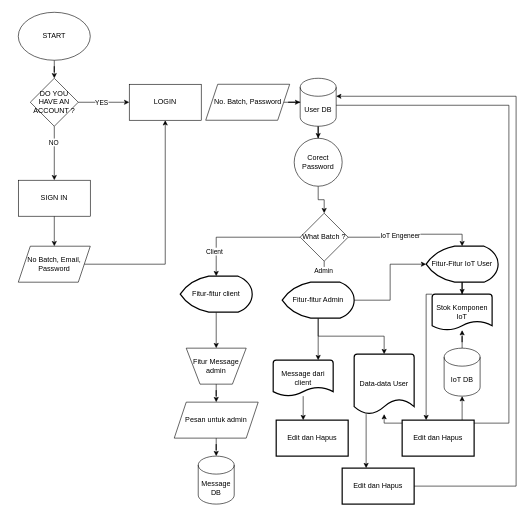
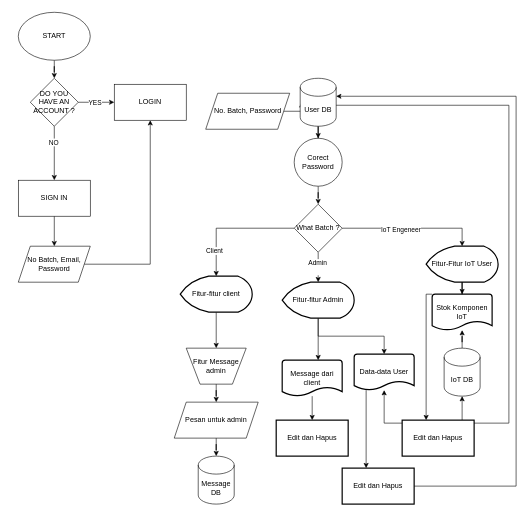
  <mxCell id="0" />
  <mxCell id="1" parent="0" />
  <mxCell id="2" value="" style="group" parent="1" vertex="1" connectable="0"><mxGeometry y="70" width="785" height="675" as="geometry" x="20" /></mxCell>
  <mxCell id="3" value="" style="edgeStyle=orthogonalEdgeStyle;rounded=0;orthogonalLoop=1;jettySize=auto;html=1;" parent="2" source="4" target="5" edge="1"><mxGeometry relative="1" as="geometry" /></mxCell>
  <mxCell id="4" value="START" style="ellipse;whiteSpace=wrap;html=1;" parent="2" vertex="1"><mxGeometry x="10" y="-50" width="120" height="80" as="geometry" /></mxCell>
  <mxCell id="5" value="DO YOU HAVE AN ACCOUNT ?" style="rhombus;whiteSpace=wrap;html=1;" parent="2" vertex="1"><mxGeometry x="30" y="60" width="80" height="80" as="geometry" /></mxCell>
  <mxCell id="6" value="" style="edgeStyle=orthogonalEdgeStyle;rounded=0;orthogonalLoop=1;jettySize=auto;html=1;" parent="2" source="7" target="20" edge="1"><mxGeometry relative="1" as="geometry" /></mxCell>
- <mxCell id="7" value="No. Batch, Password" style="shape=parallelogram;perimeter=parallelogramPerimeter;whiteSpace=wrap;html=1;fixedSize=1;" parent="2" vertex="1"><mxGeometry x="322.5" y="70" width="140" height="60" as="geometry" /></mxCell>
+ <mxCell id="7" value="No. Batch, Password" style="shape=parallelogram;perimeter=parallelogramPerimeter;whiteSpace=wrap;html=1;fixedSize=1;" parent="2" vertex="1"><mxGeometry x="322.5" y="85" width="140" height="60" as="geometry" /></mxCell>
  <mxCell id="8" style="edgeStyle=orthogonalEdgeStyle;rounded=0;orthogonalLoop=1;jettySize=auto;html=1;" parent="2" source="9" target="12" edge="1"><mxGeometry relative="1" as="geometry" /></mxCell>
  <mxCell id="9" value="No Batch, Email, Password" style="shape=parallelogram;perimeter=parallelogramPerimeter;whiteSpace=wrap;html=1;fixedSize=1;" parent="2" vertex="1"><mxGeometry x="10" y="340" width="120" height="60" as="geometry" /></mxCell>
  <mxCell id="10" value="" style="edgeStyle=orthogonalEdgeStyle;rounded=0;orthogonalLoop=1;jettySize=auto;html=1;" parent="2" source="5" target="12" edge="1"><mxGeometry relative="1" as="geometry"><mxPoint x="100" y="150" as="sourcePoint" /><mxPoint x="185" y="150" as="targetPoint" /></mxGeometry></mxCell>
  <mxCell id="11" value="YES" style="edgeLabel;html=1;align=center;verticalAlign=middle;resizable=0;points=[];" parent="10" vertex="1" connectable="0"><mxGeometry x="-0.106" relative="1" as="geometry"><mxPoint as="offset" /></mxGeometry></mxCell>
- <mxCell id="12" value="LOGIN" style="rounded=0;whiteSpace=wrap;html=1;" parent="2" vertex="1"><mxGeometry x="195" y="70" width="120" height="60" as="geometry" /></mxCell>
+ <mxCell id="12" value="LOGIN" style="rounded=0;whiteSpace=wrap;html=1;" parent="2" vertex="1"><mxGeometry x="170" y="70" width="120" height="60" as="geometry" /></mxCell>
  <mxCell id="13" value="" style="edgeStyle=orthogonalEdgeStyle;rounded=0;orthogonalLoop=1;jettySize=auto;html=1;" parent="2" source="5" target="16" edge="1"><mxGeometry relative="1" as="geometry"><mxPoint x="70" y="190" as="sourcePoint" /><mxPoint x="70" y="250" as="targetPoint" /></mxGeometry></mxCell>
  <mxCell id="14" value="NO" style="edgeLabel;html=1;align=center;verticalAlign=middle;resizable=0;points=[];" parent="13" vertex="1" connectable="0"><mxGeometry x="-0.433" y="-2" relative="1" as="geometry"><mxPoint as="offset" /></mxGeometry></mxCell>
  <mxCell id="15" value="" style="edgeStyle=orthogonalEdgeStyle;rounded=0;orthogonalLoop=1;jettySize=auto;html=1;" parent="2" source="16" target="9" edge="1"><mxGeometry relative="1" as="geometry" /></mxCell>
  <mxCell id="16" value="SIGN IN" style="rounded=0;whiteSpace=wrap;html=1;" parent="2" vertex="1"><mxGeometry x="10" y="230" width="120" height="60" as="geometry" /></mxCell>
  <mxCell id="17" style="edgeStyle=orthogonalEdgeStyle;rounded=0;orthogonalLoop=1;jettySize=auto;html=1;" parent="2" source="18" target="25" edge="1"><mxGeometry relative="1" as="geometry" /></mxCell>
  <mxCell id="18" value="Corect Password" style="ellipse;whiteSpace=wrap;html=1;" parent="2" vertex="1"><mxGeometry x="470" y="160" width="80" height="80" as="geometry" /></mxCell>
  <mxCell id="19" value="" style="edgeStyle=orthogonalEdgeStyle;rounded=0;orthogonalLoop=1;jettySize=auto;html=1;" parent="2" source="20" target="18" edge="1"><mxGeometry relative="1" as="geometry" /></mxCell>
  <mxCell id="20" value="User DB" style="shape=cylinder3;whiteSpace=wrap;html=1;boundedLbl=1;backgroundOutline=1;size=15;" parent="2" vertex="1"><mxGeometry x="480" y="60" width="60" height="80" as="geometry" /></mxCell>
  <mxCell id="21" style="edgeStyle=orthogonalEdgeStyle;rounded=0;orthogonalLoop=1;jettySize=auto;html=1;" parent="2" source="25" target="29" edge="1"><mxGeometry relative="1" as="geometry" /></mxCell>
  <mxCell id="22" value="Admin&lt;div&gt;&lt;br&gt;&lt;/div&gt;" style="edgeLabel;html=1;align=center;verticalAlign=middle;resizable=0;points=[];" parent="21" vertex="1" connectable="0"><mxGeometry x="-0.333" y="3" relative="1" as="geometry"><mxPoint x="-5" y="7" as="offset" /></mxGeometry></mxCell>
  <mxCell id="23" style="edgeStyle=orthogonalEdgeStyle;rounded=0;orthogonalLoop=1;jettySize=auto;html=1;entryX=0.5;entryY=0;entryDx=0;entryDy=0;" parent="2" source="25" target="31" edge="1"><mxGeometry relative="1" as="geometry" /></mxCell>
  <mxCell id="24" value="Client" style="edgeLabel;html=1;align=center;verticalAlign=middle;resizable=0;points=[];" parent="23" vertex="1" connectable="0"><mxGeometry x="0.594" y="-4" relative="1" as="geometry"><mxPoint as="offset" /></mxGeometry></mxCell>
- <mxCell id="25" value="What Batch ?" style="rhombus;whiteSpace=wrap;html=1;" parent="2" vertex="1"><mxGeometry x="480" y="285" width="80" height="80" as="geometry" /></mxCell>
- <mxCell id="26" style="edgeStyle=orthogonalEdgeStyle;rounded=0;orthogonalLoop=1;jettySize=auto;html=1;entryX=0;entryY=0.5;entryDx=0;entryDy=0;" edge="1" parent="2" source="29" target="34"><mxGeometry relative="1" as="geometry" /></mxCell>
+ <mxCell id="25" value="What Batch ?" style="rhombus;whiteSpace=wrap;html=1;" parent="2" vertex="1"><mxGeometry x="470" y="270" width="80" height="80" as="geometry" /></mxCell>
  <mxCell id="27" style="edgeStyle=orthogonalEdgeStyle;rounded=0;orthogonalLoop=1;jettySize=auto;html=1;" edge="1" parent="2" source="29" target="33"><mxGeometry relative="1" as="geometry"><Array as="points"><mxPoint x="510" y="533" /><mxPoint x="500" y="533" /></Array></mxGeometry></mxCell>
  <mxCell id="28" style="edgeStyle=orthogonalEdgeStyle;rounded=0;orthogonalLoop=1;jettySize=auto;html=1;" edge="1" parent="2" source="29" target="39"><mxGeometry relative="1" as="geometry" /></mxCell>
  <mxCell id="29" value="Fitur-fitur Admin" style="rounded=0;whiteSpace=wrap;html=1;shape=mxgraph.flowchart.display;fixedSize=1;strokeWidth=2;" parent="2" vertex="1"><mxGeometry x="450" y="400" width="120" height="60" as="geometry" /></mxCell>
  <mxCell id="30" value="" style="edgeStyle=orthogonalEdgeStyle;rounded=0;orthogonalLoop=1;jettySize=auto;html=1;" parent="2" source="31" target="32" edge="1"><mxGeometry relative="1" as="geometry" /></mxCell>
  <mxCell id="31" value="Fitur-fitur client" style="rounded=0;whiteSpace=wrap;html=1;shape=mxgraph.flowchart.display;fixedSize=1;strokeWidth=2;" parent="2" vertex="1"><mxGeometry x="280" y="390" width="120" height="60" as="geometry" /></mxCell>
  <mxCell id="32" value="Fitur Message admin" style="verticalLabelPosition=middle;verticalAlign=middle;html=1;shape=trapezoid;perimeter=trapezoidPerimeter;whiteSpace=wrap;size=0.23;arcSize=10;flipV=1;labelPosition=center;align=center;" parent="2" vertex="1"><mxGeometry x="290" y="510" width="100" height="60" as="geometry" /></mxCell>
- <mxCell id="33" value="Message dari client" style="strokeWidth=2;html=1;shape=mxgraph.flowchart.document2;whiteSpace=wrap;size=0.25;" parent="2" vertex="1"><mxGeometry x="435" y="530" width="100" height="60" as="geometry" /></mxCell>
+ <mxCell id="33" value="Message dari client" style="strokeWidth=2;html=1;shape=mxgraph.flowchart.document2;whiteSpace=wrap;size=0.25;" parent="2" vertex="1"><mxGeometry x="450" y="530" width="100" height="60" as="geometry" /></mxCell>
  <mxCell id="34" value="Fitur-Fitur IoT User" style="whiteSpace=wrap;html=1;shape=mxgraph.flowchart.display;fixedSize=1;strokeWidth=2;" parent="2" vertex="1"><mxGeometry x="690" y="340" width="120" height="60" as="geometry" /></mxCell>
  <mxCell id="35" style="edgeStyle=orthogonalEdgeStyle;rounded=0;orthogonalLoop=1;jettySize=auto;html=1;entryX=0.5;entryY=0;entryDx=0;entryDy=0;" parent="2" source="25" target="34" edge="1"><mxGeometry relative="1" as="geometry" /></mxCell>
  <mxCell id="36" value="IoT Engeneer" style="edgeLabel;html=1;align=center;verticalAlign=middle;resizable=0;points=[];" parent="35" vertex="1" connectable="0"><mxGeometry x="-0.158" y="-1" relative="1" as="geometry"><mxPoint as="offset" /></mxGeometry></mxCell>
  <mxCell id="37" value="Stok Komponen IoT" style="strokeWidth=2;html=1;shape=mxgraph.flowchart.document2;whiteSpace=wrap;size=0.25;" parent="2" vertex="1"><mxGeometry x="700" y="420" width="100" height="60" as="geometry" /></mxCell>
  <mxCell id="38" value="" style="edgeStyle=orthogonalEdgeStyle;rounded=0;orthogonalLoop=1;jettySize=auto;html=1;" parent="2" source="34" target="37" edge="1"><mxGeometry relative="1" as="geometry" /></mxCell>
- <mxCell id="39" value="Data-data User" style="strokeWidth=2;html=1;shape=mxgraph.flowchart.document2;whiteSpace=wrap;size=0.25;" parent="2" vertex="1"><mxGeometry x="570" y="520" width="100" height="100" as="geometry" /></mxCell>
+ <mxCell id="39" value="Data-data User" style="strokeWidth=2;html=1;shape=mxgraph.flowchart.document2;whiteSpace=wrap;size=0.25;" parent="2" vertex="1"><mxGeometry x="570" y="520" width="100" height="60" as="geometry" /></mxCell>
  <mxCell id="40" style="edgeStyle=orthogonalEdgeStyle;rounded=0;orthogonalLoop=1;jettySize=auto;html=1;" parent="2" source="20" target="39" edge="1"><mxGeometry relative="1" as="geometry"><mxPoint x="700" y="635.22" as="targetPoint" /><mxPoint x="600" y="104.72" as="sourcePoint" /><Array as="points"><mxPoint x="828" y="105" /><mxPoint x="828" y="635" /></Array></mxGeometry></mxCell>
  <mxCell id="41" style="edgeStyle=orthogonalEdgeStyle;rounded=0;orthogonalLoop=1;jettySize=auto;html=1;" edge="1" parent="2" source="42" target="37"><mxGeometry relative="1" as="geometry" /></mxCell>
  <mxCell id="42" value="IoT DB" style="shape=cylinder3;whiteSpace=wrap;html=1;boundedLbl=1;backgroundOutline=1;size=15;" vertex="1" parent="2"><mxGeometry x="720" y="510" width="60" height="80" as="geometry" /></mxCell>
  <mxCell id="43" value="Pesan untuk admin" style="shape=parallelogram;perimeter=parallelogramPerimeter;whiteSpace=wrap;html=1;fixedSize=1;" vertex="1" parent="2"><mxGeometry x="270" y="600" width="140" height="60" as="geometry" /></mxCell>
  <mxCell id="44" value="" style="edgeStyle=orthogonalEdgeStyle;rounded=0;orthogonalLoop=1;jettySize=auto;html=1;" edge="1" parent="2" source="32" target="43"><mxGeometry relative="1" as="geometry"><mxPoint x="340" y="570" as="sourcePoint" /><mxPoint x="340" y="620" as="targetPoint" /></mxGeometry></mxCell>
  <mxCell id="45" style="edgeStyle=orthogonalEdgeStyle;rounded=0;orthogonalLoop=1;jettySize=auto;html=1;" edge="1" parent="1" source="46" target="42"><mxGeometry relative="1" as="geometry"><Array as="points"><mxPoint x="770" y="680" /><mxPoint x="770" y="680" /></Array></mxGeometry></mxCell>
  <mxCell id="46" value="Edit dan Hapus" style="whiteSpace=wrap;html=1;strokeWidth=2;" vertex="1" parent="1"><mxGeometry x="670" y="700" width="120" height="60" as="geometry" /></mxCell>
  <mxCell id="47" style="edgeStyle=orthogonalEdgeStyle;rounded=0;orthogonalLoop=1;jettySize=auto;html=1;" edge="1" parent="1" source="37" target="46"><mxGeometry relative="1" as="geometry"><Array as="points"><mxPoint x="710" y="490" /></Array></mxGeometry></mxCell>
  <mxCell id="48" value="Edit dan Hapus" style="whiteSpace=wrap;html=1;strokeWidth=2;" vertex="1" parent="1"><mxGeometry x="460" y="700" width="120" height="60" as="geometry" /></mxCell>
  <mxCell id="49" style="edgeStyle=orthogonalEdgeStyle;rounded=0;orthogonalLoop=1;jettySize=auto;html=1;" edge="1" parent="1" source="33" target="48"><mxGeometry relative="1" as="geometry"><Array as="points"><mxPoint x="550" y="660" /><mxPoint x="550" y="660" /></Array></mxGeometry></mxCell>
  <mxCell id="50" value="Edit dan Hapus" style="whiteSpace=wrap;html=1;strokeWidth=2;" vertex="1" parent="1"><mxGeometry x="570" y="780" width="120" height="60" as="geometry" /></mxCell>
  <mxCell id="51" style="edgeStyle=orthogonalEdgeStyle;rounded=0;orthogonalLoop=1;jettySize=auto;html=1;" edge="1" parent="1" source="50" target="20"><mxGeometry relative="1" as="geometry"><Array as="points"><mxPoint x="860" y="810" /><mxPoint x="860" y="160" /></Array></mxGeometry></mxCell>
  <mxCell id="52" style="edgeStyle=orthogonalEdgeStyle;rounded=0;orthogonalLoop=1;jettySize=auto;html=1;entryX=0.333;entryY=0;entryDx=0;entryDy=0;entryPerimeter=0;" edge="1" parent="1" source="39" target="50"><mxGeometry relative="1" as="geometry"><Array as="points"><mxPoint x="610" y="650" /><mxPoint x="610" y="650" /></Array></mxGeometry></mxCell>
  <mxCell id="53" value="Message DB" style="shape=cylinder3;whiteSpace=wrap;html=1;boundedLbl=1;backgroundOutline=1;size=15;direction=east;" parent="1" vertex="1"><mxGeometry x="330" y="760" width="60" height="80" as="geometry" /></mxCell>
  <mxCell id="54" value="" style="edgeStyle=orthogonalEdgeStyle;rounded=0;orthogonalLoop=1;jettySize=auto;html=1;" edge="1" parent="1" source="43" target="53"><mxGeometry relative="1" as="geometry" /></mxCell>
